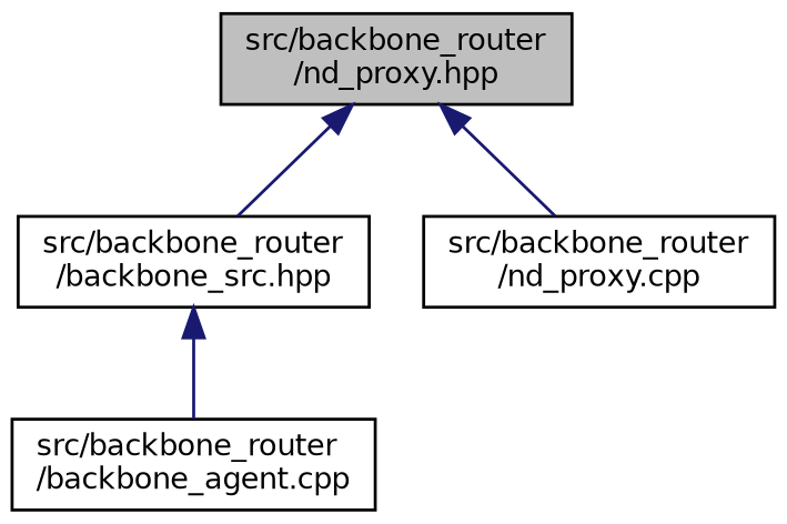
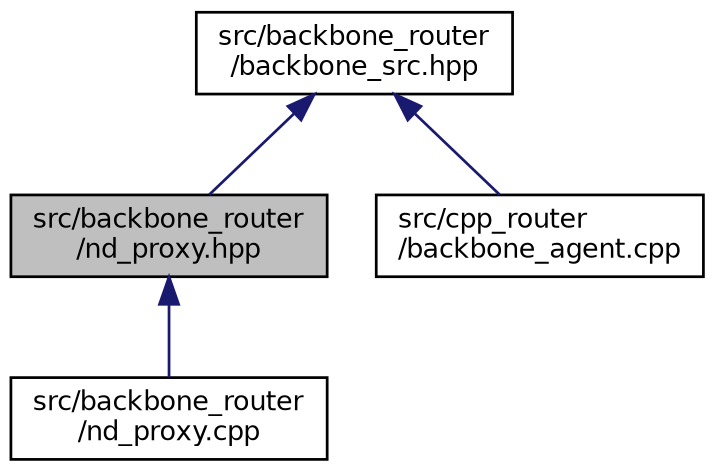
  digraph {
    node [color=black fillcolor=white fontname=Helvetica fontsize=10 shape=record style=filled]
    edge [color=midnightblue dir=back fontname=Helvetica fontsize=10 labelfontname=Helvetica labelfontsize=10 style=solid]
    n1 [fillcolor=grey75 fontcolor=black height=0.2 label="src/backbone_router\l/nd_proxy.hpp" width=0.4]
    n2 [height=0.2 label="src/backbone_router\l/backbone_src.hpp" width=0.4]
    n3 [height=0.2 label="src/backbone_router\l/nd_proxy.cpp" width=0.4]
-   n4 [height=0.2 label="src/backbone_router\l/backbone_agent.cpp" width=0.4]
-   n1 -> n2
+   n4 [height=0.2 label="src/cpp_router\l/backbone_agent.cpp" width=0.4]
+   n2 -> n1
    n1 -> n3
    n2 -> n4
  }
